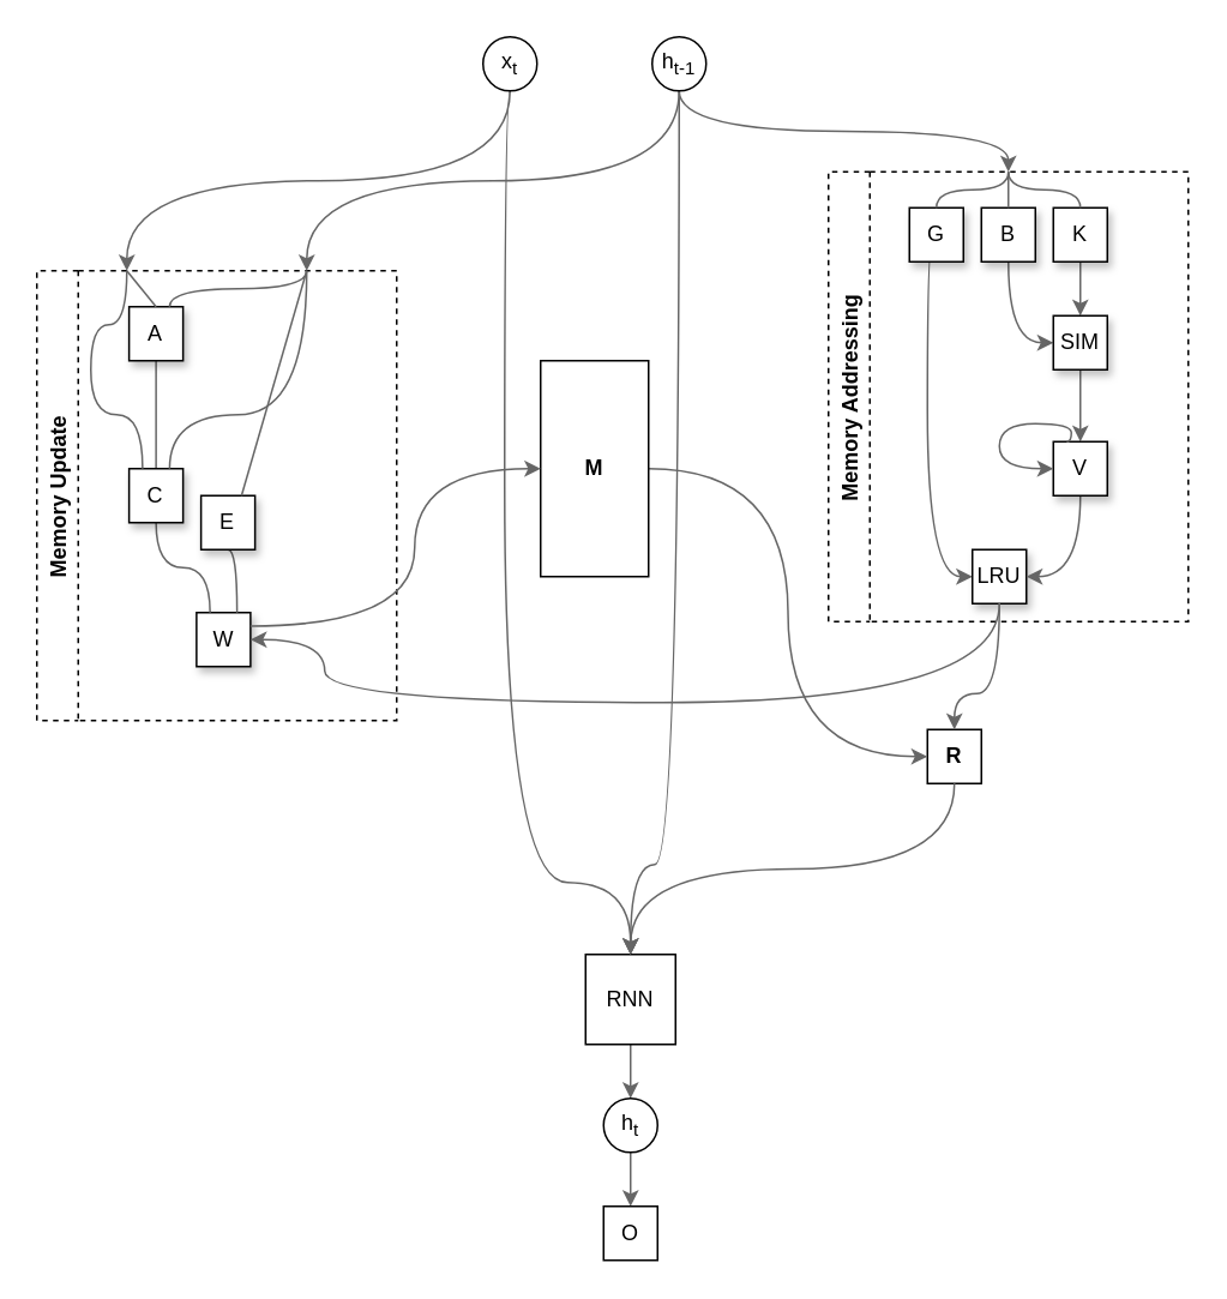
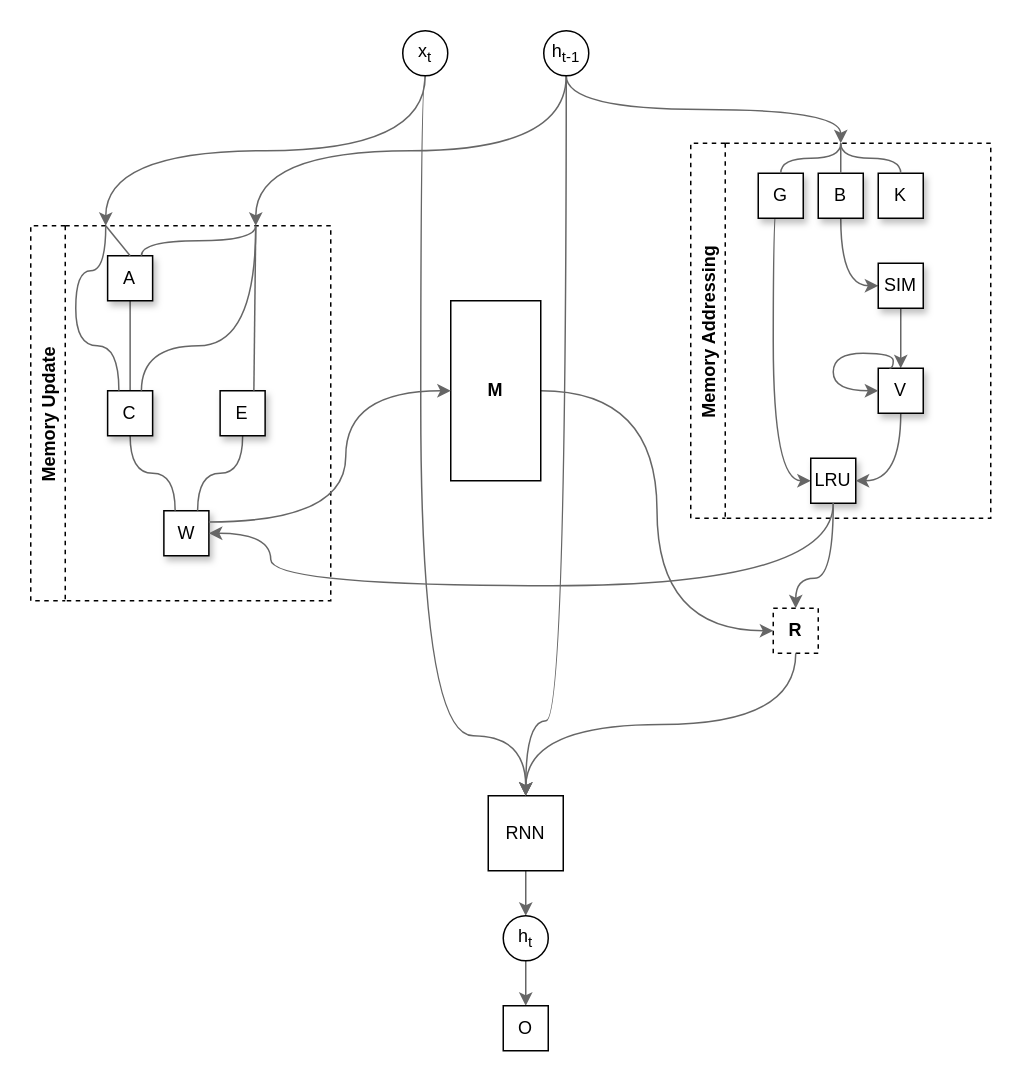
  <mxCell id="0" />
  <mxCell id="1" parent="0" />
  <mxCell id="2" style="edgeStyle=orthogonalEdgeStyle;curved=1;rounded=0;orthogonalLoop=1;jettySize=auto;html=1;exitX=0.5;exitY=1;exitDx=0;exitDy=0;entryX=0.5;entryY=0;entryDx=0;entryDy=0;fillColor=#f5f5f5;strokeColor=#666666;" parent="1" source="47" target="5" edge="1"><mxGeometry relative="1" as="geometry"><mxPoint x="570" y="108" as="targetPoint" /></mxGeometry></mxCell>
  <mxCell id="3" style="edgeStyle=orthogonalEdgeStyle;curved=1;rounded=0;orthogonalLoop=1;jettySize=auto;html=1;exitX=0.5;exitY=1;exitDx=0;exitDy=0;entryX=0.75;entryY=0;entryDx=0;entryDy=0;fillColor=#f5f5f5;strokeColor=#666666;" parent="1" source="47" target="28" edge="1"><mxGeometry relative="1" as="geometry"><mxPoint x="160" y="151" as="targetPoint" /></mxGeometry></mxCell>
  <mxCell id="4" value="" style="group;fontStyle=1;dashed=1;" parent="1" vertex="1" connectable="0"><mxGeometry x="460" y="145" width="200" height="370" as="geometry" /></mxCell>
  <mxCell id="5" value="Memory Addressing" style="swimlane;horizontal=0;dashed=1;" parent="4" vertex="1"><mxGeometry y="-50" width="200" height="250" as="geometry" /></mxCell>
  <mxCell id="6" style="edgeStyle=orthogonalEdgeStyle;curved=1;rounded=0;orthogonalLoop=1;jettySize=auto;html=1;exitX=0.5;exitY=1;exitDx=0;exitDy=0;entryX=0;entryY=0.5;entryDx=0;entryDy=0;fillColor=#f5f5f5;strokeColor=#666666;" parent="5" source="7" target="8" edge="1"><mxGeometry relative="1" as="geometry"><Array as="points"><mxPoint x="55" y="40" /><mxPoint x="55" y="225" /></Array></mxGeometry></mxCell>
  <mxCell id="7" value="G" style="whiteSpace=wrap;html=1;aspect=fixed;rounded=0;shadow=1;" parent="5" vertex="1"><mxGeometry x="45" y="20" width="30" height="30" as="geometry" /></mxCell>
  <mxCell id="8" value="LRU" style="whiteSpace=wrap;html=1;aspect=fixed;rounded=0;shadow=1;" parent="5" vertex="1"><mxGeometry x="80" y="210" width="30" height="30" as="geometry" /></mxCell>
  <mxCell id="9" style="edgeStyle=orthogonalEdgeStyle;curved=1;rounded=0;orthogonalLoop=1;jettySize=auto;html=1;exitX=0.5;exitY=1;exitDx=0;exitDy=0;entryX=0;entryY=0.5;entryDx=0;entryDy=0;fillColor=#f5f5f5;strokeColor=#666666;" parent="5" source="10" target="14" edge="1"><mxGeometry relative="1" as="geometry" /></mxCell>
  <mxCell id="10" value="B" style="whiteSpace=wrap;html=1;aspect=fixed;rounded=0;shadow=1;" parent="5" vertex="1"><mxGeometry x="85" y="20" width="30" height="30" as="geometry" /></mxCell>
- <mxCell id="11" style="edgeStyle=orthogonalEdgeStyle;curved=1;rounded=0;orthogonalLoop=1;jettySize=auto;html=1;exitX=0.5;exitY=1;exitDx=0;exitDy=0;fillColor=#f5f5f5;strokeColor=#666666;" parent="5" source="12" target="14" edge="1"><mxGeometry relative="1" as="geometry" /></mxCell>
  <mxCell id="12" value="K" style="whiteSpace=wrap;html=1;aspect=fixed;rounded=0;shadow=1;" parent="5" vertex="1"><mxGeometry x="125" y="20" width="30" height="30" as="geometry" /></mxCell>
  <mxCell id="13" style="edgeStyle=orthogonalEdgeStyle;curved=1;rounded=0;orthogonalLoop=1;jettySize=auto;html=1;exitX=0.5;exitY=1;exitDx=0;exitDy=0;entryX=0.5;entryY=0;entryDx=0;entryDy=0;fillColor=#f5f5f5;strokeColor=#666666;" parent="5" source="14" target="16" edge="1"><mxGeometry relative="1" as="geometry" /></mxCell>
  <mxCell id="14" value="SIM" style="whiteSpace=wrap;html=1;aspect=fixed;rounded=0;shadow=1;" parent="5" vertex="1"><mxGeometry x="125" y="80" width="30" height="30" as="geometry" /></mxCell>
  <mxCell id="15" style="edgeStyle=orthogonalEdgeStyle;curved=1;rounded=0;orthogonalLoop=1;jettySize=auto;html=1;exitX=0.5;exitY=1;exitDx=0;exitDy=0;entryX=1;entryY=0.5;entryDx=0;entryDy=0;fillColor=#f5f5f5;strokeColor=#666666;" parent="5" source="16" target="8" edge="1"><mxGeometry relative="1" as="geometry" /></mxCell>
  <mxCell id="16" value="V" style="whiteSpace=wrap;html=1;aspect=fixed;rounded=0;shadow=1;" parent="5" vertex="1"><mxGeometry x="125" y="150" width="30" height="30" as="geometry" /></mxCell>
  <mxCell id="17" style="edgeStyle=orthogonalEdgeStyle;curved=1;rounded=0;orthogonalLoop=1;jettySize=auto;html=1;exitX=0.25;exitY=0;exitDx=0;exitDy=0;entryX=0;entryY=0.5;entryDx=0;entryDy=0;fillColor=#f5f5f5;strokeColor=#666666;" parent="5" source="16" target="16" edge="1"><mxGeometry relative="1" as="geometry"><Array as="points"><mxPoint x="135" y="150" /><mxPoint x="135" y="140" /><mxPoint x="95" y="140" /><mxPoint x="95" y="165" /></Array></mxGeometry></mxCell>
  <mxCell id="18" style="edgeStyle=orthogonalEdgeStyle;curved=1;rounded=0;orthogonalLoop=1;jettySize=auto;html=1;exitX=0.5;exitY=0;exitDx=0;exitDy=0;entryX=0.5;entryY=0;entryDx=0;entryDy=0;endArrow=none;endFill=0;fillColor=#f5f5f5;strokeColor=#666666;" parent="5" source="5" target="7" edge="1"><mxGeometry relative="1" as="geometry"><Array as="points"><mxPoint x="100" y="10" /></Array></mxGeometry></mxCell>
  <mxCell id="19" style="edgeStyle=orthogonalEdgeStyle;curved=1;rounded=0;orthogonalLoop=1;jettySize=auto;html=1;exitX=0.5;exitY=0;exitDx=0;exitDy=0;entryX=0.5;entryY=0;entryDx=0;entryDy=0;endArrow=none;endFill=0;fillColor=#f5f5f5;strokeColor=#666666;" parent="5" source="5" target="12" edge="1"><mxGeometry relative="1" as="geometry"><Array as="points"><mxPoint x="100" y="10" /><mxPoint x="140" y="10" /></Array></mxGeometry></mxCell>
  <mxCell id="20" style="edgeStyle=orthogonalEdgeStyle;curved=1;rounded=0;orthogonalLoop=1;jettySize=auto;html=1;exitX=0.5;exitY=0;exitDx=0;exitDy=0;entryX=0.5;entryY=0;entryDx=0;entryDy=0;endArrow=none;endFill=0;fillColor=#f5f5f5;strokeColor=#666666;" parent="5" source="5" target="10" edge="1"><mxGeometry relative="1" as="geometry" /></mxCell>
- <mxCell id="21" value="&lt;b&gt;R&lt;/b&gt;" style="whiteSpace=wrap;html=1;aspect=fixed;" parent="4" vertex="1"><mxGeometry x="55" y="260" width="30" height="30" as="geometry" /></mxCell>
+ <mxCell id="21" value="&lt;b&gt;R&lt;/b&gt;" style="whiteSpace=wrap;html=1;aspect=fixed;dashed=1;" parent="4" vertex="1"><mxGeometry x="55" y="260" width="30" height="30" as="geometry" /></mxCell>
  <mxCell id="22" style="edgeStyle=orthogonalEdgeStyle;curved=1;rounded=0;orthogonalLoop=1;jettySize=auto;html=1;exitX=0.5;exitY=1;exitDx=0;exitDy=0;entryX=0.5;entryY=0;entryDx=0;entryDy=0;fillColor=#f5f5f5;strokeColor=#666666;" parent="4" source="8" target="21" edge="1"><mxGeometry relative="1" as="geometry"><Array as="points"><mxPoint x="95" y="240" /><mxPoint x="70" y="240" /></Array></mxGeometry></mxCell>
  <mxCell id="23" style="edgeStyle=orthogonalEdgeStyle;curved=1;rounded=0;orthogonalLoop=1;jettySize=auto;html=1;exitX=0.5;exitY=1;exitDx=0;exitDy=0;entryX=0.25;entryY=0;entryDx=0;entryDy=0;endArrow=classic;endFill=1;fillColor=#f5f5f5;strokeColor=#666666;" parent="1" source="45" target="28" edge="1"><mxGeometry relative="1" as="geometry"><mxPoint x="80" y="150" as="targetPoint" /></mxGeometry></mxCell>
  <mxCell id="24" style="edgeStyle=orthogonalEdgeStyle;curved=1;rounded=0;orthogonalLoop=1;jettySize=auto;html=1;exitX=0.5;exitY=1;exitDx=0;exitDy=0;entryX=0.5;entryY=0;entryDx=0;entryDy=0;fillColor=#f5f5f5;strokeColor=#666666;" edge="1" parent="1" source="25" target="49"><mxGeometry relative="1" as="geometry" /></mxCell>
  <mxCell id="25" value="RNN" style="whiteSpace=wrap;html=1;aspect=fixed;" parent="1" vertex="1"><mxGeometry x="325" y="530" width="50" height="50" as="geometry" /></mxCell>
  <mxCell id="26" style="edgeStyle=orthogonalEdgeStyle;curved=1;rounded=0;orthogonalLoop=1;jettySize=auto;html=1;exitX=1;exitY=0.5;exitDx=0;exitDy=0;entryX=0;entryY=0.5;entryDx=0;entryDy=0;endArrow=classic;endFill=1;fillColor=#f5f5f5;strokeColor=#666666;" parent="1" source="27" target="21" edge="1"><mxGeometry relative="1" as="geometry" /></mxCell>
  <mxCell id="27" value="&lt;b&gt;M&lt;/b&gt;" style="rounded=0;whiteSpace=wrap;html=1;rotation=0;" parent="1" vertex="1"><mxGeometry x="300" y="200" width="60" height="120" as="geometry" /></mxCell>
  <mxCell id="28" value="Memory Update" style="swimlane;horizontal=0;dashed=1;" parent="1" vertex="1"><mxGeometry x="20" y="150" width="200" height="250" as="geometry" /></mxCell>
  <mxCell id="29" style="edgeStyle=none;rounded=0;orthogonalLoop=1;jettySize=auto;html=1;exitX=0.5;exitY=1;exitDx=0;exitDy=0;entryX=0.5;entryY=0;entryDx=0;entryDy=0;endArrow=none;endFill=0;fillColor=#f5f5f5;strokeColor=#666666;" parent="28" source="30" target="35" edge="1"><mxGeometry relative="1" as="geometry" /></mxCell>
  <mxCell id="30" value="A" style="whiteSpace=wrap;html=1;aspect=fixed;rounded=0;shadow=1;" parent="28" vertex="1"><mxGeometry x="51.25" y="20" width="30" height="30" as="geometry" /></mxCell>
  <mxCell id="31" value="W" style="whiteSpace=wrap;html=1;aspect=fixed;rounded=0;shadow=1;" parent="28" vertex="1"><mxGeometry x="88.75" y="190" width="30" height="30" as="geometry" /></mxCell>
  <mxCell id="32" style="edgeStyle=orthogonalEdgeStyle;curved=1;rounded=0;orthogonalLoop=1;jettySize=auto;html=1;exitX=0.5;exitY=1;exitDx=0;exitDy=0;entryX=0.75;entryY=0;entryDx=0;entryDy=0;endArrow=none;endFill=0;fillColor=#f5f5f5;strokeColor=#666666;" parent="28" source="33" target="31" edge="1"><mxGeometry relative="1" as="geometry" /></mxCell>
- <mxCell id="33" value="E" style="whiteSpace=wrap;html=1;aspect=fixed;rounded=0;shadow=1;" parent="28" vertex="1"><mxGeometry x="91.25" y="125" width="30" height="30" as="geometry" /></mxCell>
+ <mxCell id="33" value="E" style="whiteSpace=wrap;html=1;aspect=fixed;rounded=0;shadow=1;" parent="28" vertex="1"><mxGeometry x="126.25" y="110" width="30" height="30" as="geometry" /></mxCell>
  <mxCell id="34" style="edgeStyle=orthogonalEdgeStyle;curved=1;rounded=0;orthogonalLoop=1;jettySize=auto;html=1;exitX=0.5;exitY=1;exitDx=0;exitDy=0;entryX=0.25;entryY=0;entryDx=0;entryDy=0;endArrow=none;endFill=0;fillColor=#f5f5f5;strokeColor=#666666;" parent="28" source="35" target="31" edge="1"><mxGeometry relative="1" as="geometry" /></mxCell>
  <mxCell id="35" value="C" style="whiteSpace=wrap;html=1;aspect=fixed;rounded=0;shadow=1;" parent="28" vertex="1"><mxGeometry x="51.25" y="110" width="30" height="30" as="geometry" /></mxCell>
  <mxCell id="36" style="edgeStyle=none;rounded=0;orthogonalLoop=1;jettySize=auto;html=1;exitX=0.25;exitY=0;exitDx=0;exitDy=0;entryX=0.5;entryY=0;entryDx=0;entryDy=0;endArrow=none;endFill=0;fillColor=#f5f5f5;strokeColor=#666666;" parent="28" source="28" target="30" edge="1"><mxGeometry relative="1" as="geometry" /></mxCell>
  <mxCell id="37" style="edgeStyle=none;rounded=0;orthogonalLoop=1;jettySize=auto;html=1;exitX=0.75;exitY=0;exitDx=0;exitDy=0;entryX=0.75;entryY=0;entryDx=0;entryDy=0;endArrow=none;endFill=0;fillColor=#f5f5f5;strokeColor=#666666;" parent="28" source="28" target="33" edge="1"><mxGeometry relative="1" as="geometry" /></mxCell>
  <mxCell id="38" style="edgeStyle=orthogonalEdgeStyle;curved=1;rounded=0;orthogonalLoop=1;jettySize=auto;html=1;exitX=0.25;exitY=0;exitDx=0;exitDy=0;entryX=0.25;entryY=0;entryDx=0;entryDy=0;endArrow=none;endFill=0;fillColor=#f5f5f5;strokeColor=#666666;" parent="28" source="28" target="35" edge="1"><mxGeometry relative="1" as="geometry"><Array as="points"><mxPoint x="50" y="30" /><mxPoint x="30" y="30" /><mxPoint x="30" y="80" /><mxPoint x="59" y="80" /></Array></mxGeometry></mxCell>
  <mxCell id="39" style="edgeStyle=orthogonalEdgeStyle;curved=1;rounded=0;orthogonalLoop=1;jettySize=auto;html=1;exitX=0.75;exitY=0;exitDx=0;exitDy=0;entryX=0.75;entryY=0;entryDx=0;entryDy=0;endArrow=none;endFill=0;fillColor=#f5f5f5;strokeColor=#666666;" parent="28" source="28" target="35" edge="1"><mxGeometry relative="1" as="geometry"><Array as="points"><mxPoint x="150" y="80" /><mxPoint x="74" y="80" /></Array></mxGeometry></mxCell>
  <mxCell id="40" style="edgeStyle=orthogonalEdgeStyle;curved=1;rounded=0;orthogonalLoop=1;jettySize=auto;html=1;exitX=0.75;exitY=0;exitDx=0;exitDy=0;entryX=0.75;entryY=0;entryDx=0;entryDy=0;endArrow=none;endFill=0;fillColor=#f5f5f5;strokeColor=#666666;" parent="28" source="28" target="30" edge="1"><mxGeometry relative="1" as="geometry"><Array as="points"><mxPoint x="150" y="10" /><mxPoint x="74" y="10" /></Array></mxGeometry></mxCell>
  <mxCell id="41" style="edgeStyle=orthogonalEdgeStyle;curved=1;rounded=0;orthogonalLoop=1;jettySize=auto;html=1;exitX=0.5;exitY=1;exitDx=0;exitDy=0;entryX=1;entryY=0.5;entryDx=0;entryDy=0;fillColor=#f5f5f5;strokeColor=#666666;" parent="1" source="8" target="31" edge="1"><mxGeometry relative="1" as="geometry"><Array as="points"><mxPoint x="555" y="390" /><mxPoint x="180" y="390" /><mxPoint x="180" y="355" /></Array></mxGeometry></mxCell>
  <mxCell id="42" style="edgeStyle=orthogonalEdgeStyle;curved=1;rounded=0;orthogonalLoop=1;jettySize=auto;html=1;exitX=1;exitY=0.25;exitDx=0;exitDy=0;entryX=0;entryY=0.5;entryDx=0;entryDy=0;endArrow=classic;endFill=1;fillColor=#f5f5f5;strokeColor=#666666;" parent="1" source="31" target="27" edge="1"><mxGeometry relative="1" as="geometry"><Array as="points"><mxPoint x="230" y="348" /><mxPoint x="230" y="260" /></Array></mxGeometry></mxCell>
  <mxCell id="43" style="edgeStyle=orthogonalEdgeStyle;curved=1;rounded=0;orthogonalLoop=1;jettySize=auto;html=1;exitX=0.5;exitY=1;exitDx=0;exitDy=0;endArrow=classic;endFill=1;fillColor=#f5f5f5;strokeColor=#666666;" parent="1" source="21" edge="1"><mxGeometry relative="1" as="geometry"><mxPoint x="350" y="530" as="targetPoint" /></mxGeometry></mxCell>
  <mxCell id="44" style="edgeStyle=orthogonalEdgeStyle;curved=1;rounded=0;orthogonalLoop=1;jettySize=auto;html=1;exitX=0.5;exitY=1;exitDx=0;exitDy=0;entryX=0.5;entryY=0;entryDx=0;entryDy=0;endArrow=classic;endFill=1;fillColor=#f5f5f5;strokeColor=#666666;" parent="1" source="45" target="25" edge="1"><mxGeometry relative="1" as="geometry"><Array as="points"><mxPoint x="280" y="50" /><mxPoint x="280" y="490" /><mxPoint x="350" y="490" /></Array></mxGeometry></mxCell>
  <mxCell id="45" value="x&lt;sub&gt;t&lt;/sub&gt;" style="ellipse;whiteSpace=wrap;html=1;aspect=fixed;" parent="1" vertex="1"><mxGeometry x="268" y="20" width="30" height="30" as="geometry" /></mxCell>
  <mxCell id="46" style="edgeStyle=orthogonalEdgeStyle;curved=1;rounded=0;orthogonalLoop=1;jettySize=auto;html=1;exitX=0.5;exitY=1;exitDx=0;exitDy=0;endArrow=classic;endFill=1;fillColor=#f5f5f5;strokeColor=#666666;" parent="1" source="47" edge="1"><mxGeometry relative="1" as="geometry"><mxPoint x="350" y="530" as="targetPoint" /><Array as="points"><mxPoint x="377" y="480" /><mxPoint x="350" y="480" /></Array></mxGeometry></mxCell>
  <mxCell id="47" value="h&lt;sub&gt;t-1&lt;/sub&gt;" style="ellipse;whiteSpace=wrap;html=1;aspect=fixed;" parent="1" vertex="1"><mxGeometry x="362" y="20" width="30" height="30" as="geometry" /></mxCell>
  <mxCell id="48" style="edgeStyle=orthogonalEdgeStyle;curved=1;rounded=0;orthogonalLoop=1;jettySize=auto;html=1;exitX=0.5;exitY=1;exitDx=0;exitDy=0;entryX=0.5;entryY=0;entryDx=0;entryDy=0;fillColor=#f5f5f5;strokeColor=#666666;" edge="1" parent="1" source="49" target="50"><mxGeometry relative="1" as="geometry"><mxPoint x="350" y="670" as="targetPoint" /></mxGeometry></mxCell>
  <mxCell id="49" value="h&lt;sub&gt;t&lt;/sub&gt;" style="ellipse;whiteSpace=wrap;html=1;aspect=fixed;" vertex="1" parent="1"><mxGeometry x="335" y="610" width="30" height="30" as="geometry" /></mxCell>
  <mxCell id="50" value="O" style="whiteSpace=wrap;html=1;aspect=fixed;" vertex="1" parent="1"><mxGeometry x="335" y="670" width="30" height="30" as="geometry" /></mxCell>
